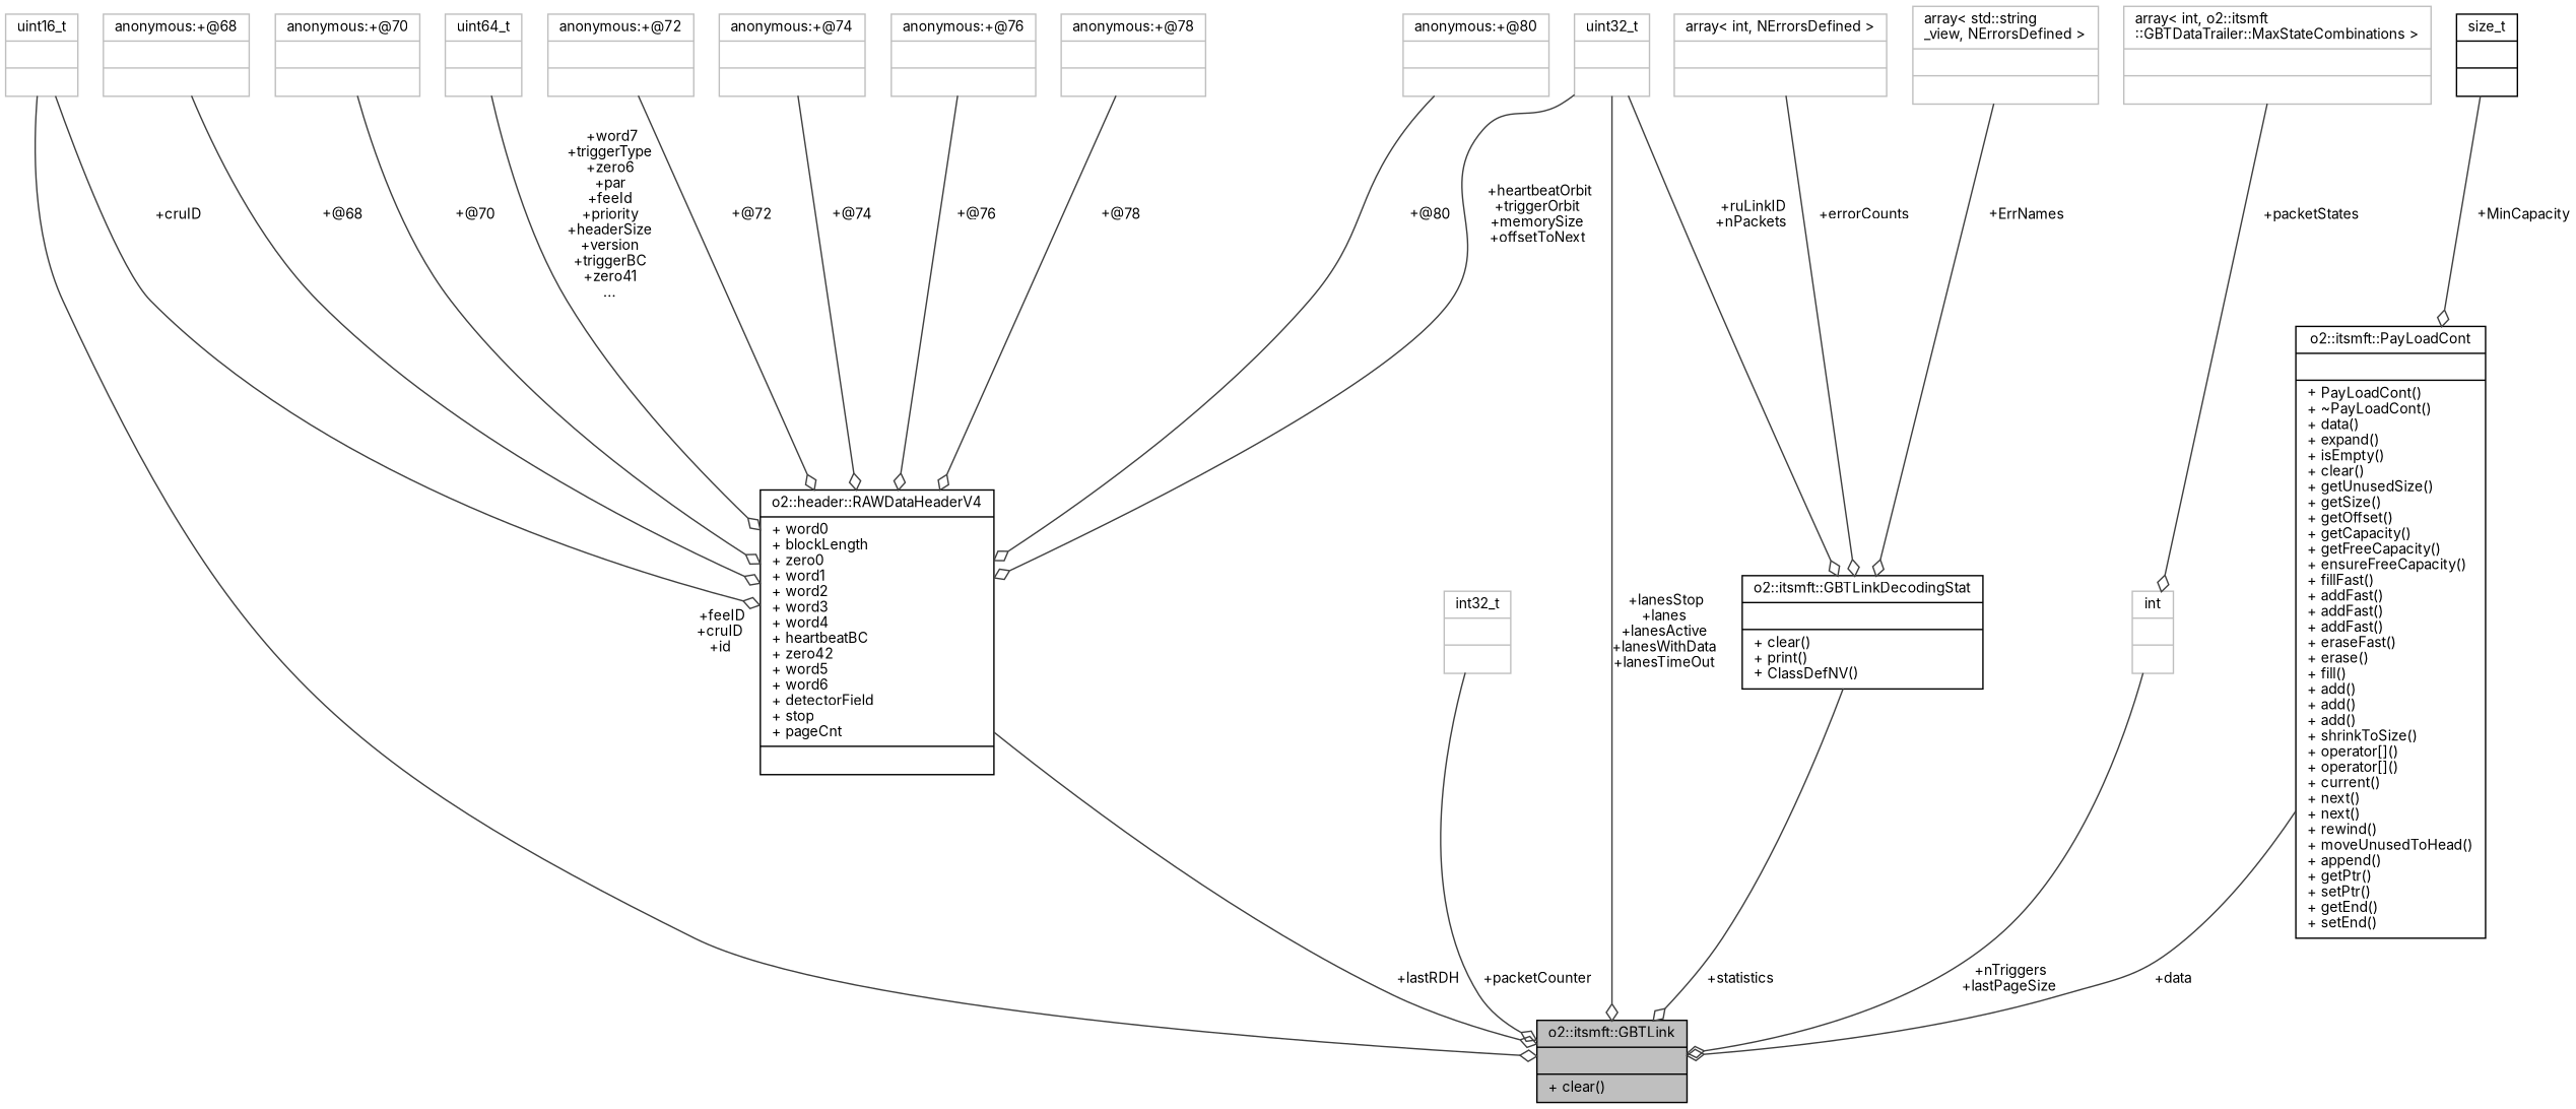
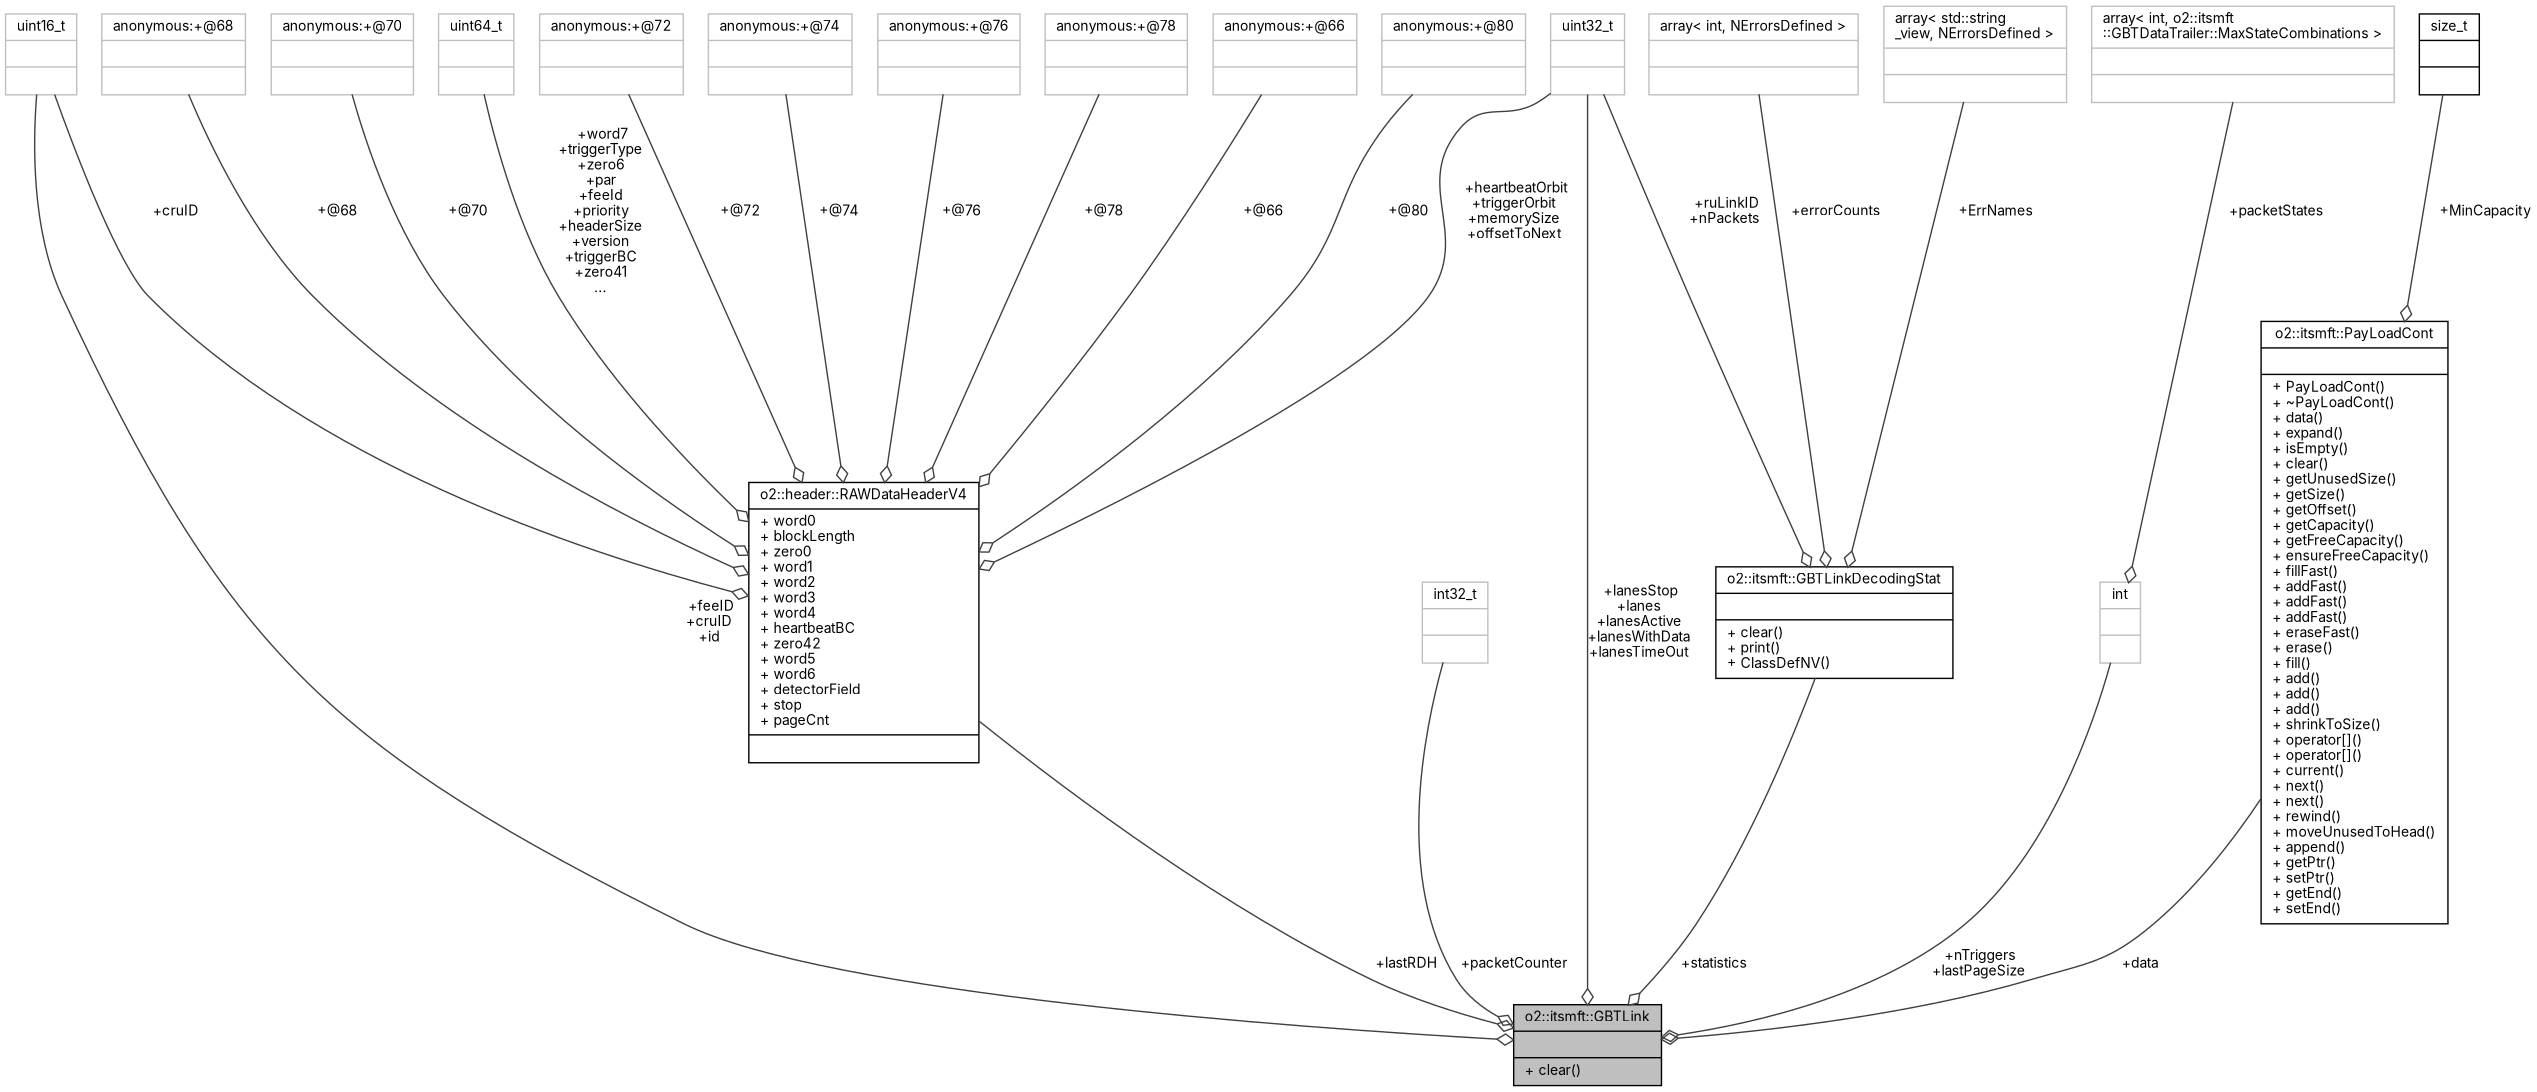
  digraph {
    fontname=Inter
    node [color=grey75 fontname=Inter fontsize=10 shape=record]
    edge [arrowhead=odiamond color=grey25 fontname=Inter fontsize=10 labelfontname=Helvetica labelfontsize=10 style=solid]
    n1 [color=black fillcolor=grey75 fontcolor=black height=0.2 label="{o2::itsmft::GBTLink\n||+ clear()\l}" style=filled width=0.4]
    n2 [height=0.2 label="{uint16_t\n||}" width=0.4]
    n3 [color=black height=0.2 label="{o2::header::RAWDataHeaderV4\n|+ word0\l+ blockLength\l+ zero0\l+ word1\l+ word2\l+ word3\l+ word4\l+ heartbeatBC\l+ zero42\l+ word5\l+ word6\l+ detectorField\l+ stop\l+ pageCnt\l|}" width=0.4]
    n4 [height=0.2 label="{int32_t\n||}" width=0.4]
    n5 [height=0.2 label="{uint32_t\n||}" width=0.4]
    n6 [color=black height=0.2 label="{o2::itsmft::GBTLinkDecodingStat\n||+ clear()\l+ print()\l+ ClassDefNV()\l}" width=0.4]
    n7 [height=0.2 label="{int\n||}" width=0.4]
    n8 [height=0.2 label="{array\< int, o2::itsmft\l::GBTDataTrailer::MaxStateCombinations \>\n||}" width=0.4]
    n9 [height=0.2 label="{array\< int, NErrorsDefined \>\n||}" width=0.4]
    n10 [height=0.2 label="{array\< std::string\l_view, NErrorsDefined \>\n||}" width=0.4]
    n11 [color=black height=0.2 label="{o2::itsmft::PayLoadCont\n||+ PayLoadCont()\l+ ~PayLoadCont()\l+ data()\l+ expand()\l+ isEmpty()\l+ clear()\l+ getUnusedSize()\l+ getSize()\l+ getOffset()\l+ getCapacity()\l+ getFreeCapacity()\l+ ensureFreeCapacity()\l+ fillFast()\l+ addFast()\l+ addFast()\l+ addFast()\l+ eraseFast()\l+ erase()\l+ fill()\l+ add()\l+ add()\l+ add()\l+ shrinkToSize()\l+ operator[]()\l+ operator[]()\l+ current()\l+ next()\l+ next()\l+ rewind()\l+ moveUnusedToHead()\l+ append()\l+ getPtr()\l+ setPtr()\l+ getEnd()\l+ setEnd()\l}" width=0.4]
    n12 [color=black height=0.2 label="{size_t\n||}" width=0.4]
    n13 [height=0.2 label="{anonymous:+@68\n||}" width=0.4]
    n14 [height=0.2 label="{anonymous:+@70\n||}" width=0.4]
    n15 [height=0.2 label="{uint64_t\n||}" width=0.4]
    n16 [height=0.2 label="{anonymous:+@72\n||}" width=0.4]
    n17 [height=0.2 label="{anonymous:+@74\n||}" width=0.4]
    n18 [height=0.2 label="{anonymous:+@76\n||}" width=0.4]
    n19 [height=0.2 label="{anonymous:+@78\n||}" width=0.4]
+   n20 [height=0.2 label="{anonymous:+@66\n||}" width=0.4]
    n21 [height=0.2 label="{anonymous:+@80\n||}" width=0.4]
    n2 -> n1 [label=" +feeID\n+cruID\n+id"]
    n2 -> n3 [label=" +cruID"]
    n3 -> n1 [label=" +lastRDH"]
    n4 -> n1 [label=" +packetCounter"]
    n5 -> n1 [label=" +lanesStop\n+lanes\n+lanesActive\n+lanesWithData\n+lanesTimeOut"]
    n5 -> n3 [label=" +heartbeatOrbit\n+triggerOrbit\n+memorySize\n+offsetToNext"]
    n5 -> n6 [label=" +ruLinkID\n+nPackets"]
    n6 -> n1 [label=" +statistics"]
    n7 -> n1 [label=" +nTriggers\n+lastPageSize"]
    n8 -> n7 [label=" +packetStates"]
    n9 -> n6 [label=" +errorCounts"]
    n10 -> n6 [label=" +ErrNames"]
    n11 -> n1 [label=" +data"]
    n12 -> n11 [label=" +MinCapacity"]
    n13 -> n3 [label=" +@68"]
    n14 -> n3 [label=" +@70"]
    n15 -> n3 [label=" +word7\n+triggerType\n+zero6\n+par\n+feeId\n+priority\n+headerSize\n+version\n+triggerBC\n+zero41\n..."]
    n16 -> n3 [label=" +@72"]
    n17 -> n3 [label=" +@74"]
    n18 -> n3 [label=" +@76"]
    n19 -> n3 [label=" +@78"]
+   n20 -> n3 [label=" +@66"]
    n21 -> n3 [label=" +@80"]
  }
